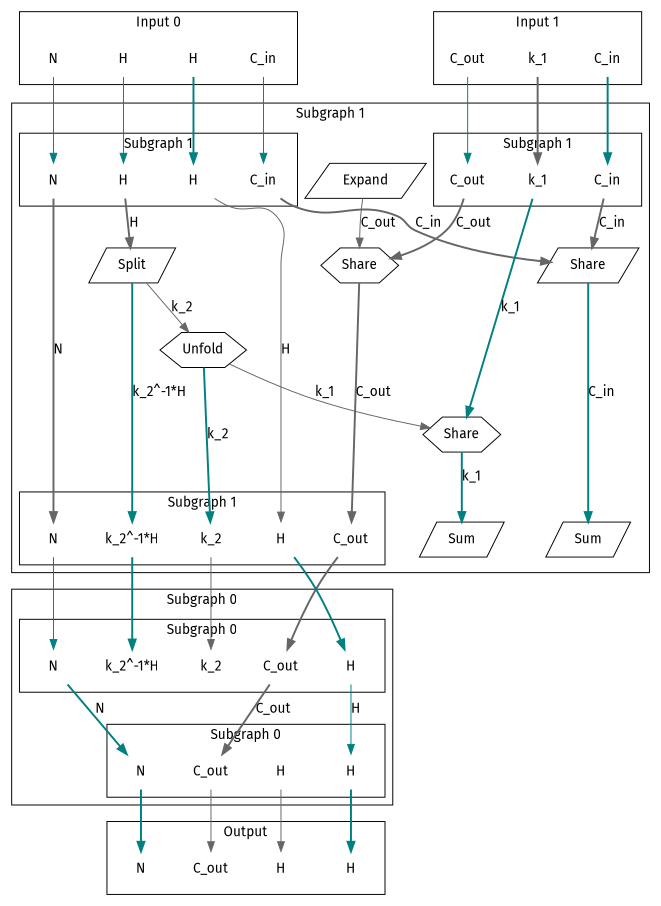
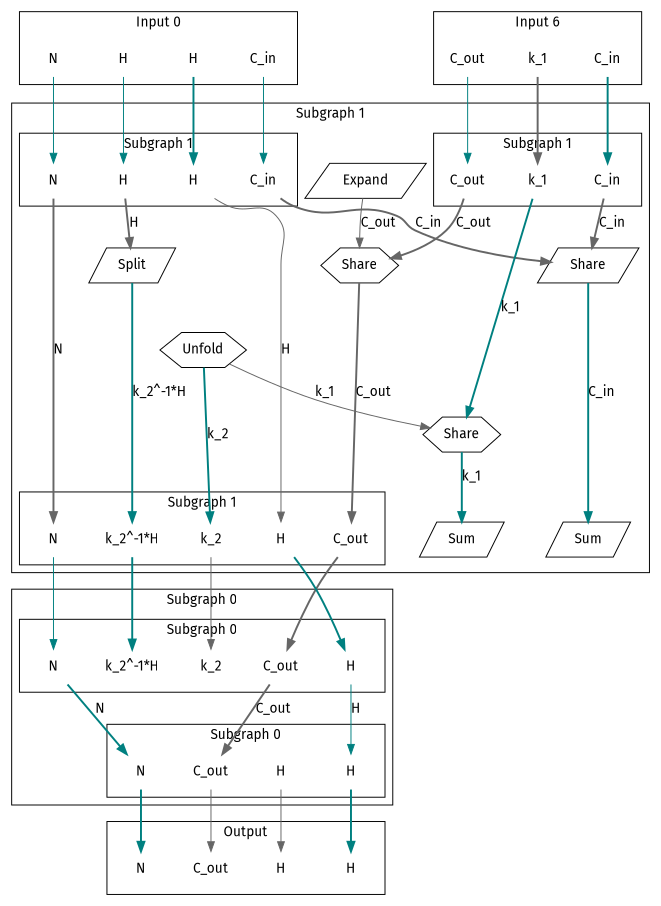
  digraph {
    fontname="Fira Sans"
    newrank=true
    node [fontname="Fira Sans" shape=none]
    edge [color=teal fontname="Fira Sans" style=bold]
    n1 [label=N]
    n2 [label=C_in]
    n3 [label=H]
    n4 [label=H]
    n5 [label=C_out]
    n6 [label=C_in]
    n7 [label=k_1]
    n8 [label=N]
    n9 [label=C_out]
    n10 [label=H]
    n11 [label=H]
    n12 [label=N]
    n13 [label=C_out]
    n14 [label="k_2^-1*H"]
    n15 [label=k_2]
    n16 [label=H]
    n17 [label=Sum shape=parallelogram]
    n18 [label=Sum shape=parallelogram]
    n19 [label=N]
    n20 [label=C_out]
    n21 [label="k_2^-1*H"]
    n22 [label=k_2]
    n23 [label=H]
    n24 [label=N]
    n25 [label=C_in]
    n26 [label=H]
    n27 [label=H]
    n28 [label=C_out]
    n29 [label=C_in]
    n30 [label=k_1]
    n31 [label=Share shape=parallelogram]
    n32 [label=Split shape=parallelogram]
    n33 [label=Share shape=hexagon]
    n34 [label=Share shape=hexagon]
    n35 [label=Expand shape=parallelogram]
    n36 [label=Unfold shape=hexagon]
    n37 [label=N]
    n38 [label=C_out]
    n39 [label=H]
    n40 [label=H]
    subgraph sub_1 {
      rank=same
      n1
      n2
      n3
      n4
      n5
      n6
      n7
    }
    subgraph cluster_2 {
      label="Subgraph 0"
      subgraph sub_3 {
        label="Subgraph 0"
        rank=same
        n8
        n9
        n10
        n11
      }
      subgraph sub_4 {
        label="Subgraph 0"
        rank=same
        n12
        n13
        n14
        n15
        n16
      }
      subgraph cluster_5 {
        label="Subgraph 0"
        n8
        n9
        n10
        n11
      }
      subgraph cluster_6 {
        label="Subgraph 0"
        n12
        n13
        n14
        n15
        n16
      }
    }
    subgraph cluster_7 {
      label="Subgraph 1"
      n31
      n32
      n33
      n34
      n35
      n36
      subgraph sub_8 {
        label="Subgraph 1"
        rank=same
        n17
        n18
        n19
        n20
        n21
        n22
        n23
      }
      subgraph sub_9 {
        label="Subgraph 1"
        rank=same
        n24
        n25
        n26
        n27
        n28
        n29
        n30
      }
      subgraph cluster_10 {
        label="Subgraph 1"
        n19
        n20
        n21
        n22
        n23
      }
      subgraph cluster_11 {
        label="Subgraph 1"
        n24
        n25
        n26
        n27
      }
      subgraph cluster_12 {
        label="Subgraph 1"
        n28
        n29
        n30
      }
    }
    subgraph cluster_13 {
      label="Input 0"
      n1
      n2
      n3
      n4
    }
    subgraph cluster_14 {
-     label="Input 1"
+     label="Input 6"
      n5
      n6
      n7
    }
    subgraph cluster_15 {
      label=Output
      n37
      n38
      n39
      n40
    }
    n1 -> n24 [style=solid]
    n2 -> n25 [style=solid]
    n3 -> n26 [style=solid]
    n4 -> n27
    n5 -> n28 [style=solid]
    n6 -> n29
    n7 -> n30 [color=gray40]
    n8 -> n37
    n9 -> n38 [color=gray40 style=solid]
    n10 -> n39 [color=gray40 style=solid]
    n11 -> n40
    n12 -> n8 [label=N]
    n13 -> n9 [color=gray40 label=C_out]
    n16 -> n11 [label=H style=solid]
    n19 -> n12 [style=solid]
    n20 -> n13 [color=gray40]
    n21 -> n14
    n22 -> n15 [color=gray40 style=solid]
    n23 -> n16
    n24 -> n19 [color=gray40 label=N]
    n25 -> n31 [color=gray40 label=C_in]
    n26 -> n32 [color=gray40 label=H]
    n27 -> n23 [color=gray40 label=H style=solid]
    n28 -> n33 [color=gray40 label=C_out]
    n29 -> n31 [color=gray40 label=C_in]
    n30 -> n34 [label=k_1]
    n31 -> n17 [label=C_in]
    n32 -> n21 [label="k_2^-1*H"]
-   n32 -> n36 [color=gray40 label=k_2 style=solid]
    n33 -> n20 [color=gray40 label=C_out]
    n34 -> n18 [label=k_1]
    n35 -> n33 [color=gray40 label=C_out style=solid]
    n36 -> n22 [label=k_2]
    n36 -> n34 [color=gray40 label=k_1 style=solid]
  }
